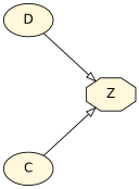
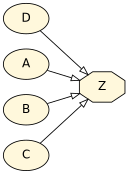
  digraph {
    rankdir=LR
    node [fillcolor=cornsilk fontname=Helvetica shape=ellipse style=filled]
    edge [arrowhead=onormal fontname=Helvetica]
    n1 [label=D]
    n2 [label=Z shape=octagon]
+   n3 [label=A]
+   n4 [label=B]
    n5 [label=C]
    n1 -> n2
+   n3 -> n2
+   n4 -> n2
    n5 -> n2
  }
